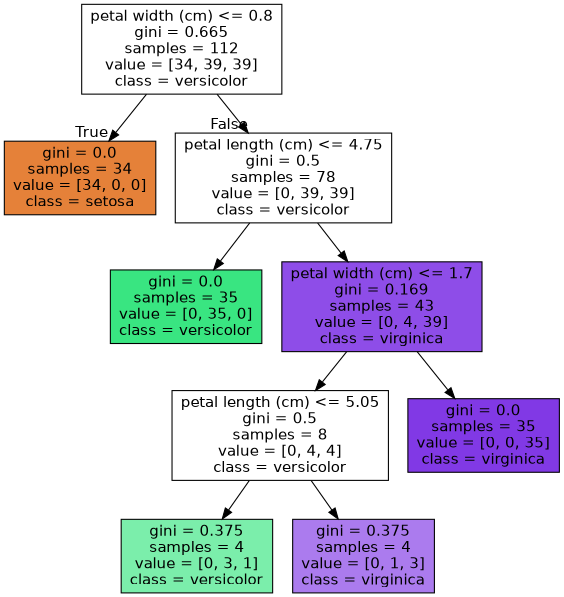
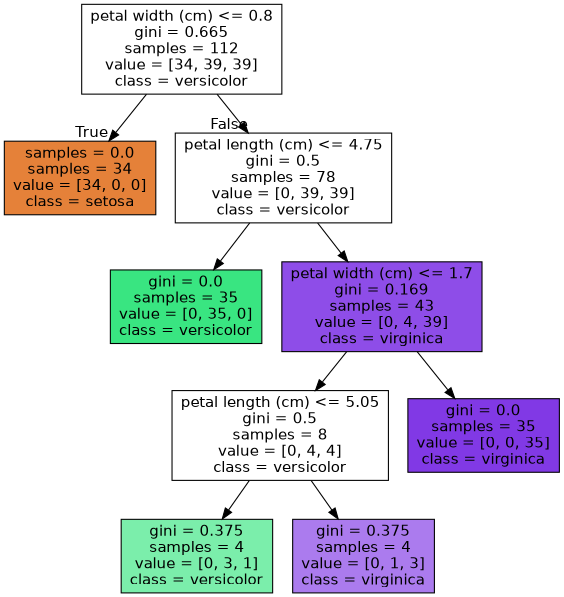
  digraph {
    node [color=black fillcolor="#ffffff" fontname=helvetica shape=box style=filled]
    edge [fontname=helvetica]
    n1 [label="petal width (cm) <= 0.8\ngini = 0.665\nsamples = 112\nvalue = [34, 39, 39]\nclass = versicolor"]
-   n2 [fillcolor="#e58139" label="gini = 0.0\nsamples = 34\nvalue = [34, 0, 0]\nclass = setosa"]
+   n2 [fillcolor="#e58139" label="samples = 0.0\nsamples = 34\nvalue = [34, 0, 0]\nclass = setosa"]
    n3 [label="petal length (cm) <= 4.75\ngini = 0.5\nsamples = 78\nvalue = [0, 39, 39]\nclass = versicolor"]
    n4 [fillcolor="#39e581" label="gini = 0.0\nsamples = 35\nvalue = [0, 35, 0]\nclass = versicolor"]
    n5 [fillcolor="#8e4de8" label="petal width (cm) <= 1.7\ngini = 0.169\nsamples = 43\nvalue = [0, 4, 39]\nclass = virginica"]
    n6 [label="petal length (cm) <= 5.05\ngini = 0.5\nsamples = 8\nvalue = [0, 4, 4]\nclass = versicolor"]
    n7 [fillcolor="#8139e5" label="gini = 0.0\nsamples = 35\nvalue = [0, 0, 35]\nclass = virginica"]
    n8 [fillcolor="#7beeab" label="gini = 0.375\nsamples = 4\nvalue = [0, 3, 1]\nclass = versicolor"]
    n9 [fillcolor="#ab7bee" label="gini = 0.375\nsamples = 4\nvalue = [0, 1, 3]\nclass = virginica"]
    n1 -> n2 [headlabel=True labelangle=45 labeldistance=2.5]
    n1 -> n3 [headlabel=False labelangle=-45 labeldistance=2.5]
    n3 -> n4
    n3 -> n5
    n5 -> n6
    n5 -> n7
    n6 -> n8
    n6 -> n9
  }
